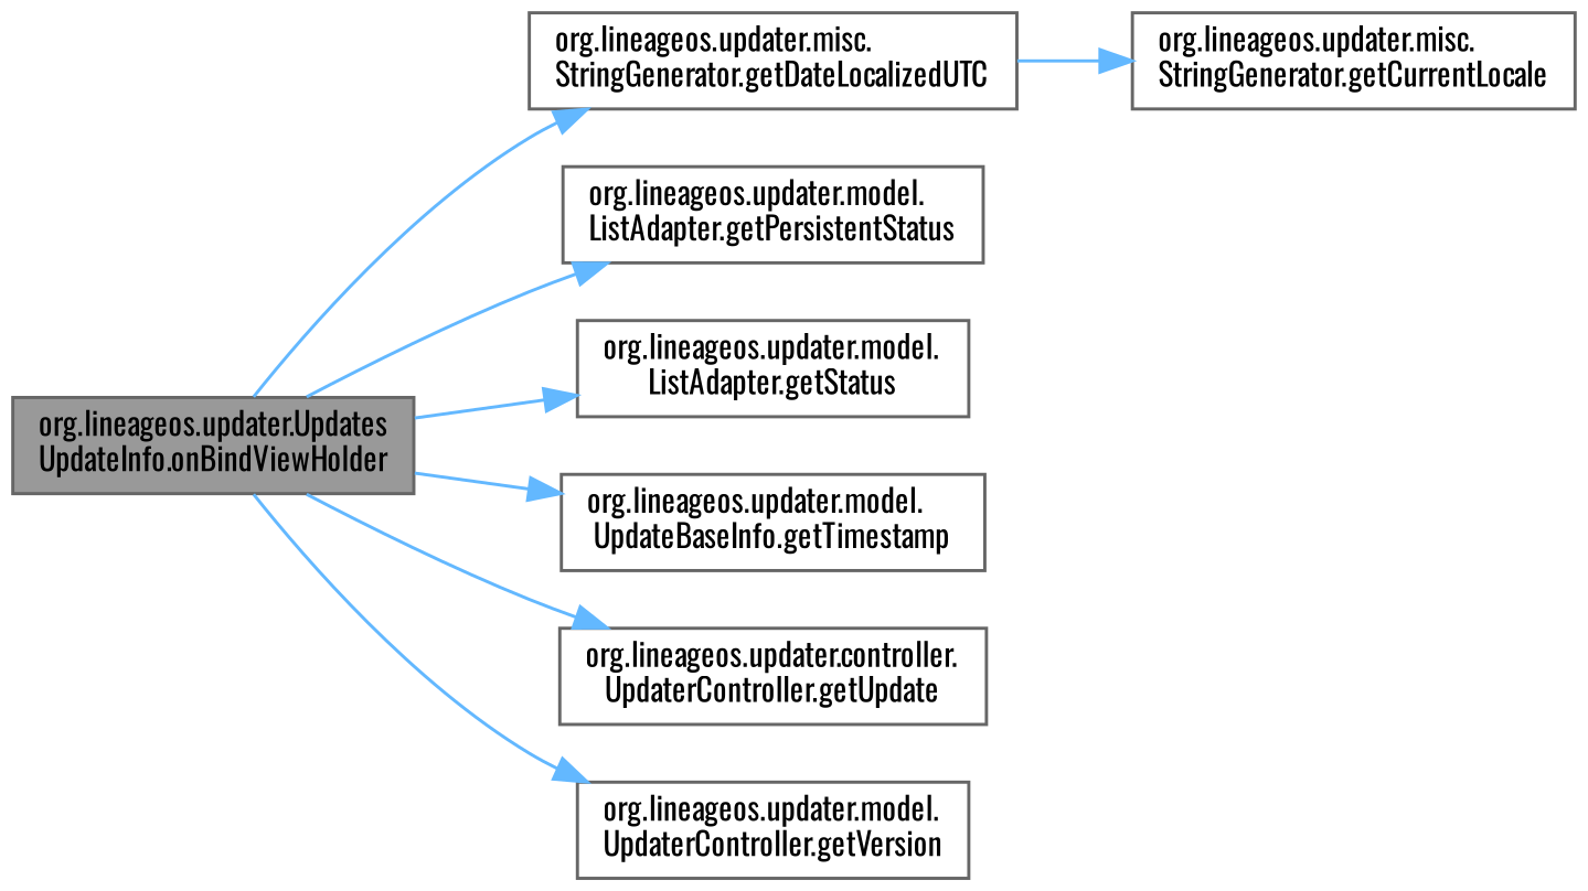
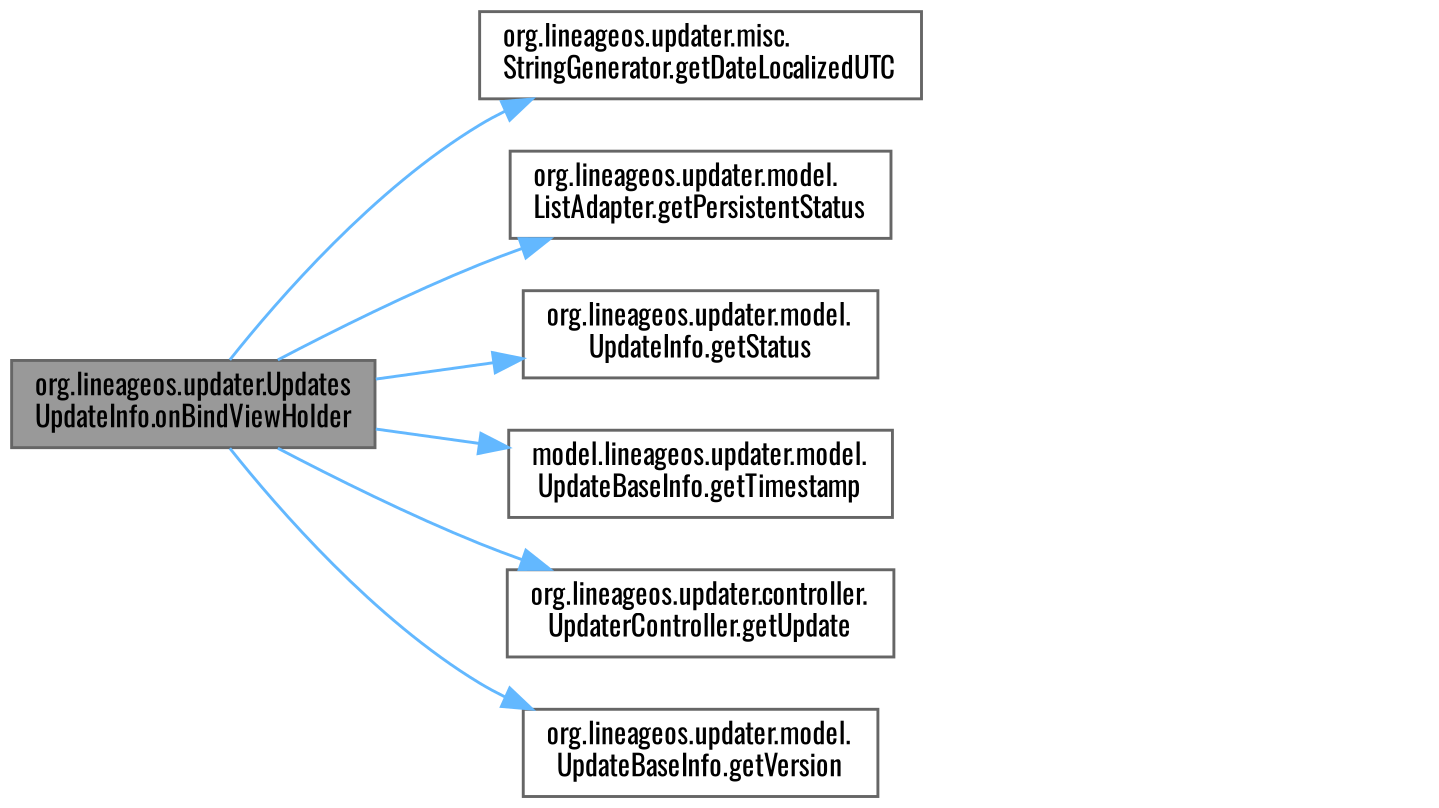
  digraph {
    fontname=Oswald
    rankdir=LR
    node [color=grey40 fillcolor=white fontname=Oswald fontsize=10 shape=box style=filled]
    edge [color=steelblue1 fontname=Oswald fontsize=10 labelfontname=Helvetica labelfontsize=10 style=solid]
    n1 [color=gray40 fillcolor=grey60 fontcolor=black height=0.2 label="org.lineageos.updater.Updates\lUpdateInfo.onBindViewHolder" width=0.4]
    n2 [height=0.2 label="org.lineageos.updater.misc.\lStringGenerator.getDateLocalizedUTC" width=0.4]
    n3 [height=0.2 label="org.lineageos.updater.model.\lListAdapter.getPersistentStatus" width=0.4]
-   n4 [height=0.2 label="org.lineageos.updater.model.\lListAdapter.getStatus" width=0.4]
-   n5 [height=0.2 label="org.lineageos.updater.model.\lUpdateBaseInfo.getTimestamp" width=0.4]
+   n4 [height=0.2 label="org.lineageos.updater.model.\lUpdateInfo.getStatus" width=0.4]
+   n5 [height=0.2 label="model.lineageos.updater.model.\lUpdateBaseInfo.getTimestamp" width=0.4]
    n6 [height=0.2 label="org.lineageos.updater.controller.\lUpdaterController.getUpdate" width=0.4]
-   n7 [height=0.2 label="org.lineageos.updater.model.\lUpdaterController.getVersion" width=0.4]
-   n8 [height=0.2 label="org.lineageos.updater.misc.\lStringGenerator.getCurrentLocale" width=0.4]
+   n7 [height=0.2 label="org.lineageos.updater.model.\lUpdateBaseInfo.getVersion" width=0.4]
    n1 -> n2
    n1 -> n3
    n1 -> n4
    n1 -> n5
    n1 -> n6
    n1 -> n7
-   n2 -> n8
  }
